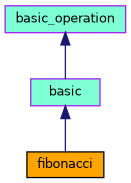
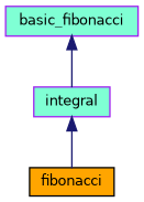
  digraph {
    rankdir=TB
    node [color=purple fillcolor=aquamarine fontname=Helvetica fontsize=10 shape=record style=filled]
    edge [color=midnightblue dir=back fontname=Helvetica fontsize=10 labelfontname=Helvetica labelfontsize=10 style=solid]
-   n1 [height=0.2 label=basic_operation width=0.4]
-   n2 [height=0.2 label=basic width=0.4]
+   n1 [height=0.2 label=basic_fibonacci width=0.4]
+   n2 [height=0.2 label=integral width=0.4]
    n3 [color=black fillcolor=orange height=0.2 label=fibonacci width=0.4]
    n1 -> n2
    n2 -> n3
  }
